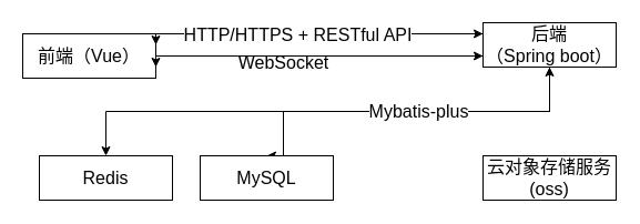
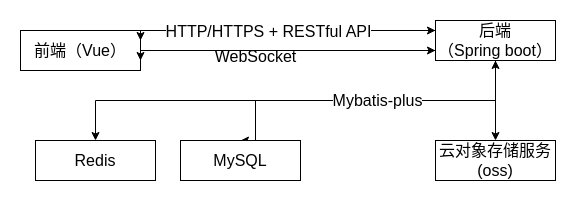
  <mxCell id="0" />
  <mxCell id="1" parent="0" />
  <mxCell id="2" style="edgeStyle=orthogonalEdgeStyle;rounded=0;orthogonalLoop=1;jettySize=auto;html=1;entryX=0;entryY=0.75;entryDx=0;entryDy=0;fontSize=16;" edge="1" parent="1" source="5" target="12"><mxGeometry relative="1" as="geometry"><Array as="points"><mxPoint x="235" y="50" /><mxPoint x="235" y="50" /></Array></mxGeometry></mxCell>
  <mxCell id="3" value="WebSocket" style="edgeLabel;html=1;align=center;verticalAlign=middle;resizable=0;points=[];fontSize=16;" vertex="1" connectable="0" parent="2"><mxGeometry x="-0.229" y="-5" relative="1" as="geometry"><mxPoint as="offset" /></mxGeometry></mxCell>
  <mxCell id="4" style="edgeStyle=orthogonalEdgeStyle;rounded=0;orthogonalLoop=1;jettySize=auto;html=1;entryX=0;entryY=0.25;entryDx=0;entryDy=0;fontSize=16;" edge="1" parent="1" source="5" target="12"><mxGeometry relative="1" as="geometry"><Array as="points"><mxPoint x="225" y="30" /><mxPoint x="225" y="30" /></Array></mxGeometry></mxCell>
  <mxCell id="5" value="前端（Vue）" style="rounded=0;whiteSpace=wrap;html=1;fontSize=16;" vertex="1" parent="1"><mxGeometry x="20" y="30" width="120" height="40" as="geometry" /></mxCell>
  <mxCell id="6" style="edgeStyle=orthogonalEdgeStyle;rounded=0;orthogonalLoop=1;jettySize=auto;html=1;entryX=1;entryY=0.25;entryDx=0;entryDy=0;fontSize=16;" edge="1" parent="1" source="12" target="5"><mxGeometry relative="1" as="geometry"><Array as="points"><mxPoint x="365" y="30" /><mxPoint x="365" y="30" /></Array></mxGeometry></mxCell>
  <mxCell id="7" value="HTTP/HTTPS + RESTful API" style="edgeLabel;html=1;align=center;verticalAlign=middle;resizable=0;points=[];fontSize=16;" vertex="1" connectable="0" parent="6"><mxGeometry x="0.1" relative="1" as="geometry"><mxPoint as="offset" /></mxGeometry></mxCell>
  <mxCell id="8" style="edgeStyle=orthogonalEdgeStyle;rounded=0;orthogonalLoop=1;jettySize=auto;html=1;entryX=1;entryY=0.75;entryDx=0;entryDy=0;fontSize=16;" edge="1" parent="1" source="12" target="5"><mxGeometry relative="1" as="geometry"><Array as="points"><mxPoint x="365" y="50" /><mxPoint x="365" y="50" /></Array></mxGeometry></mxCell>
  <mxCell id="9" style="edgeStyle=orthogonalEdgeStyle;rounded=0;orthogonalLoop=1;jettySize=auto;html=1;entryX=0.5;entryY=0;entryDx=0;entryDy=0;fontSize=16;" edge="1" parent="1" source="12" target="15"><mxGeometry relative="1" as="geometry"><Array as="points"><mxPoint x="495" y="100" /><mxPoint x="255" y="100" /></Array></mxGeometry></mxCell>
  <mxCell id="10" style="edgeStyle=orthogonalEdgeStyle;rounded=0;orthogonalLoop=1;jettySize=auto;html=1;entryX=0.5;entryY=0;entryDx=0;entryDy=0;fontSize=16;" edge="1" parent="1" source="12" target="16"><mxGeometry relative="1" as="geometry"><Array as="points"><mxPoint x="495" y="100" /><mxPoint x="95" y="100" /></Array></mxGeometry></mxCell>
+ <mxCell id="11" style="edgeStyle=orthogonalEdgeStyle;rounded=0;orthogonalLoop=1;jettySize=auto;html=1;fontSize=16;" edge="1" parent="1" source="12" target="17"><mxGeometry relative="1" as="geometry" /></mxCell>
  <mxCell id="12" value="后端&lt;div&gt;（Spring boot）&lt;/div&gt;" style="rounded=0;whiteSpace=wrap;html=1;fontSize=16;" vertex="1" parent="1"><mxGeometry x="435" y="20" width="120" height="40" as="geometry" /></mxCell>
  <mxCell id="13" style="edgeStyle=orthogonalEdgeStyle;rounded=0;orthogonalLoop=1;jettySize=auto;html=1;entryX=0.5;entryY=1;entryDx=0;entryDy=0;fontSize=16;" edge="1" parent="1" source="15" target="12"><mxGeometry relative="1" as="geometry"><Array as="points"><mxPoint x="255" y="100" /><mxPoint x="495" y="100" /></Array></mxGeometry></mxCell>
  <mxCell id="14" value="Mybatis-plus" style="edgeLabel;html=1;align=center;verticalAlign=middle;resizable=0;points=[];fontSize=16;" vertex="1" connectable="0" parent="13"><mxGeometry x="0.006" y="1" relative="1" as="geometry"><mxPoint as="offset" /></mxGeometry></mxCell>
  <mxCell id="15" value="MySQL" style="rounded=0;whiteSpace=wrap;html=1;fontSize=16;" vertex="1" parent="1"><mxGeometry x="180" y="140" width="120" height="40" as="geometry" /></mxCell>
  <mxCell id="16" value="Redis" style="rounded=0;whiteSpace=wrap;html=1;fontSize=16;" vertex="1" parent="1"><mxGeometry x="35" y="140" width="120" height="40" as="geometry" /></mxCell>
  <mxCell id="17" value="云对象存储服务&lt;div&gt;(oss)&lt;/div&gt;" style="rounded=0;whiteSpace=wrap;html=1;fontSize=16;" vertex="1" parent="1"><mxGeometry x="435" y="140" width="120" height="40" as="geometry" /></mxCell>
